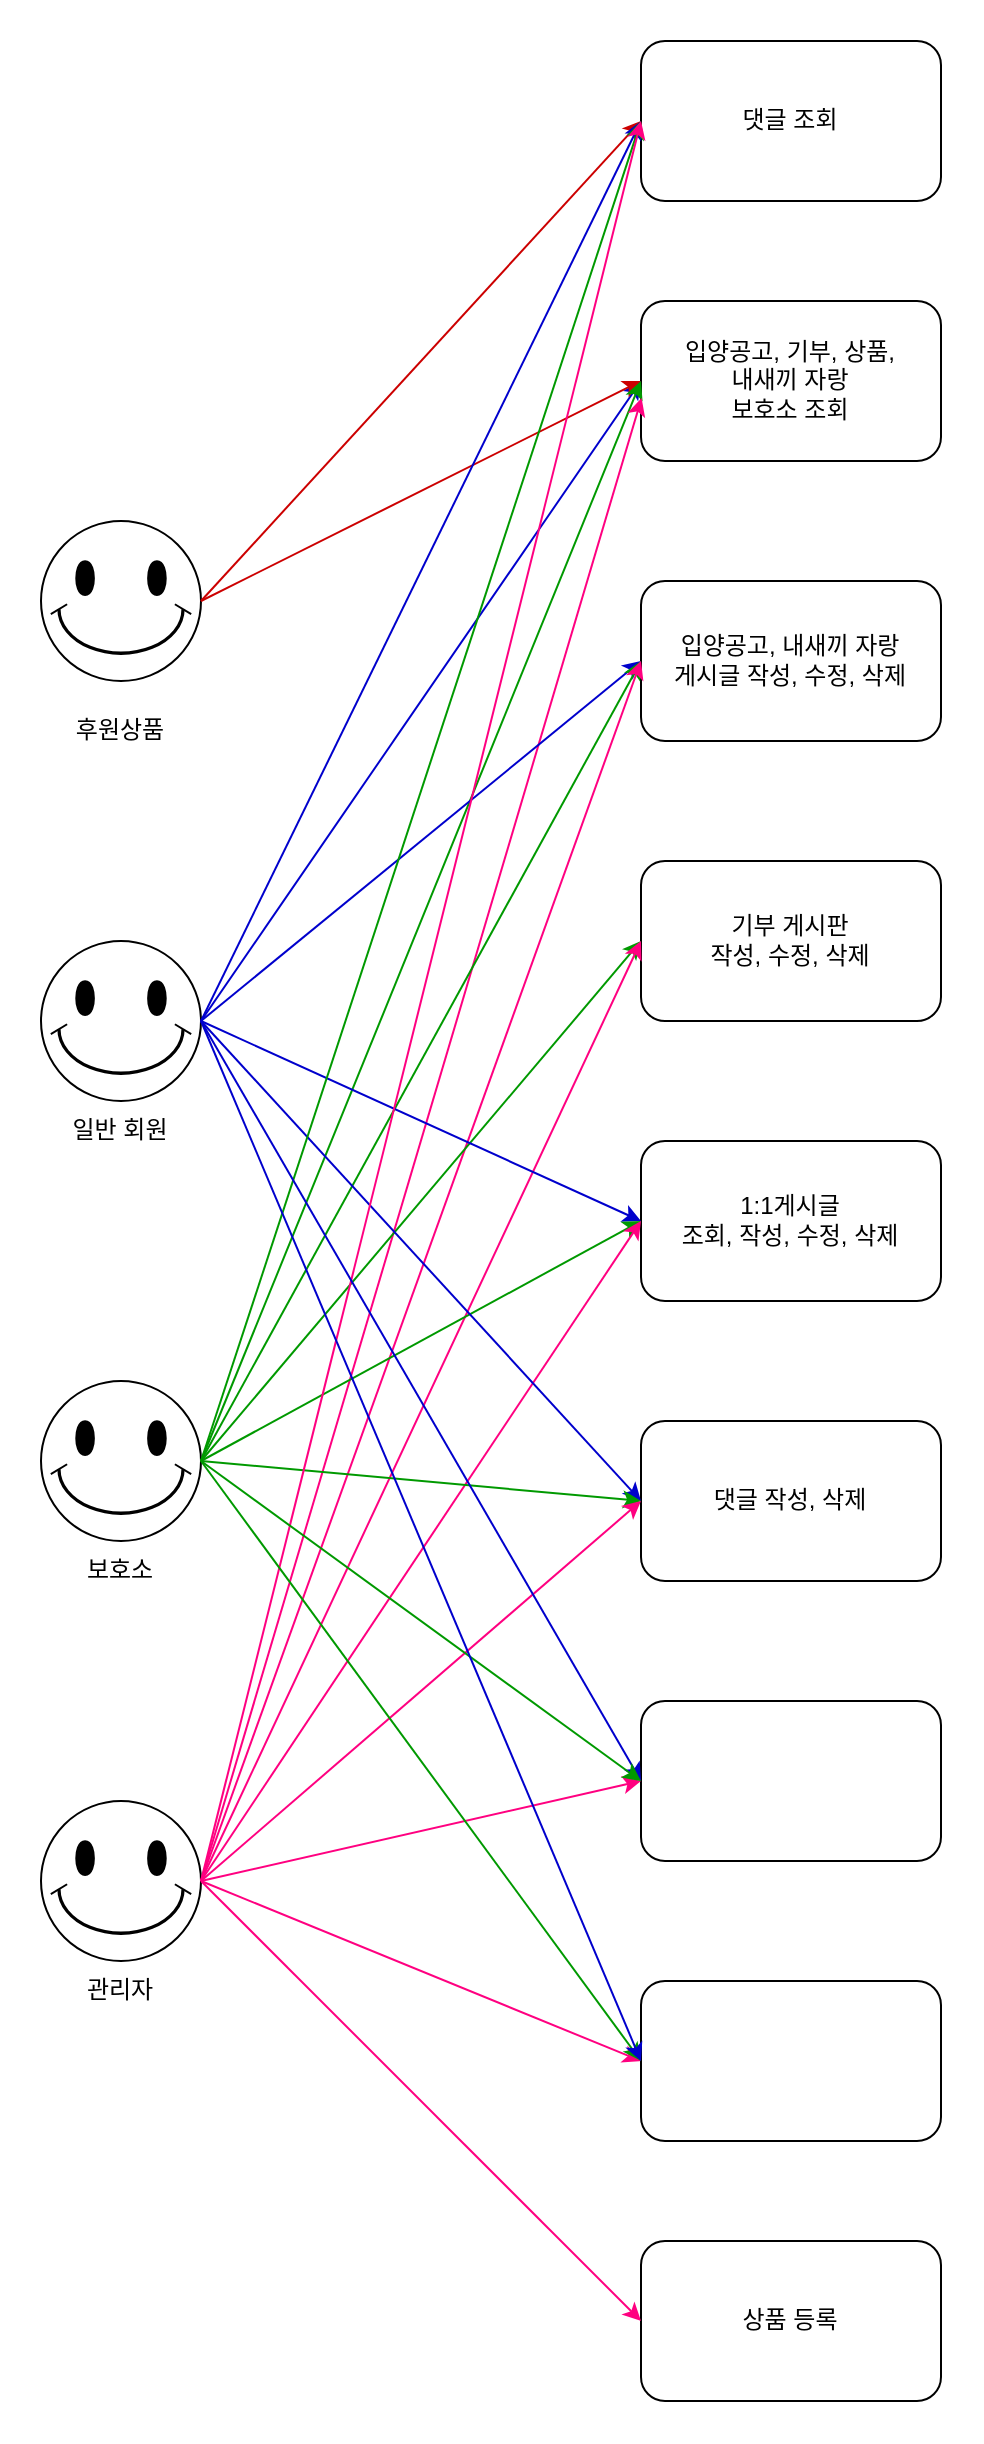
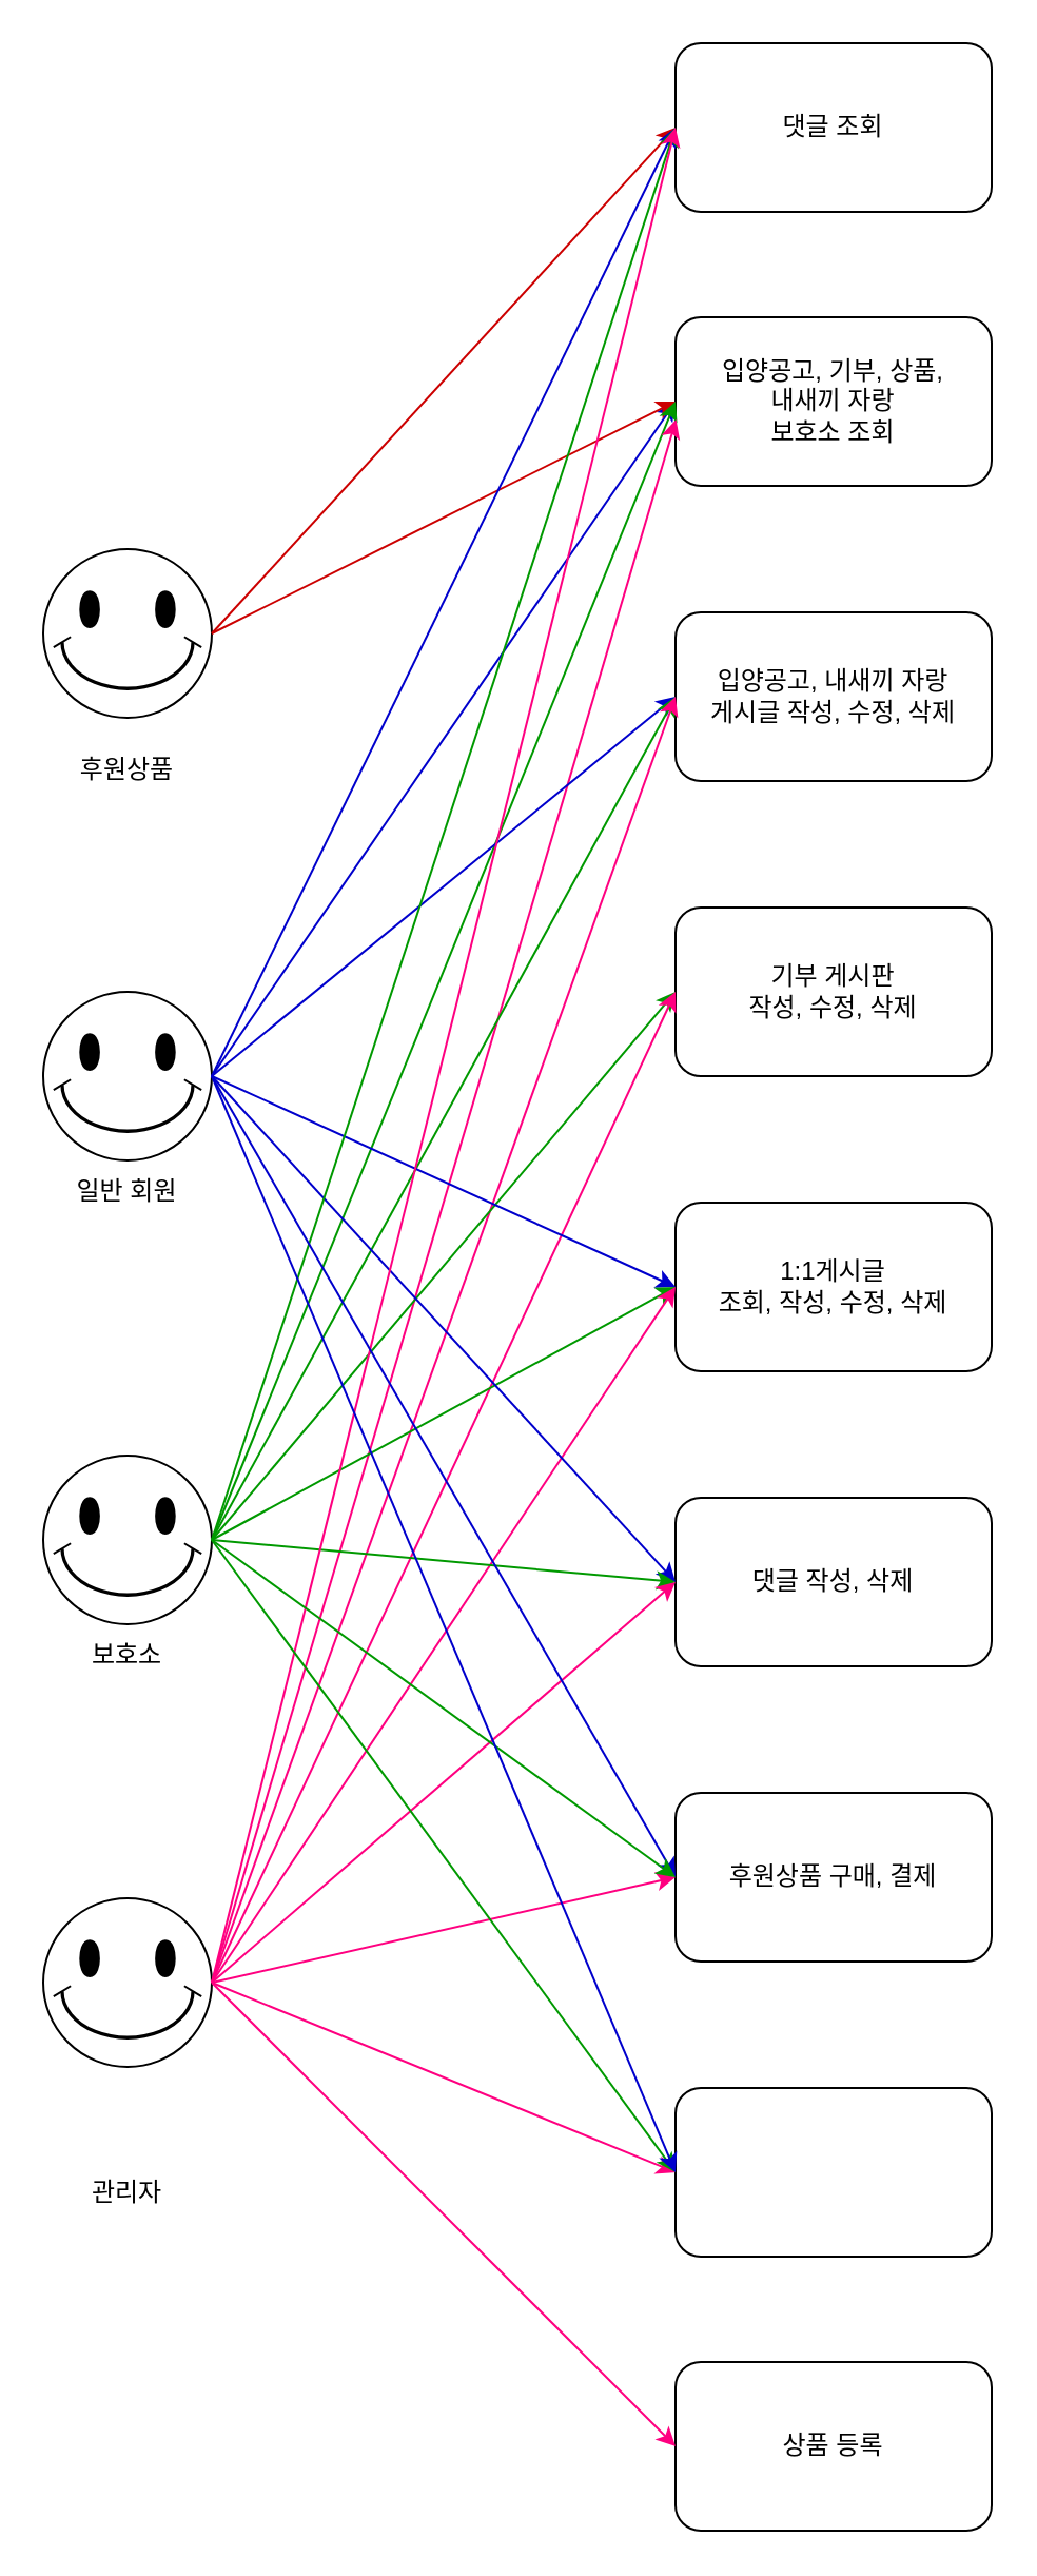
  <mxCell id="0" />
  <mxCell id="1" parent="0" />
  <mxCell id="2" value="" style="verticalLabelPosition=bottom;verticalAlign=top;html=1;shape=mxgraph.basic.smiley" vertex="1" parent="1"><mxGeometry x="20" y="260" width="80" height="80" as="geometry" /></mxCell>
  <mxCell id="3" value="" style="rounded=1;whiteSpace=wrap;html=1;" vertex="1" parent="1"><mxGeometry x="320" y="150" width="150" height="80" as="geometry" /></mxCell>
  <mxCell id="4" value="후원상품" style="text;html=1;strokeColor=none;fillColor=none;align=center;verticalAlign=middle;whiteSpace=wrap;rounded=0;" vertex="1" parent="1"><mxGeometry x="30" y="350" width="60" height="30" as="geometry" /></mxCell>
  <mxCell id="5" value="" style="verticalLabelPosition=bottom;verticalAlign=top;html=1;shape=mxgraph.basic.smiley" vertex="1" parent="1"><mxGeometry x="20" y="470" width="80" height="80" as="geometry" /></mxCell>
  <mxCell id="6" value="일반 회원" style="text;html=1;strokeColor=none;fillColor=none;align=center;verticalAlign=middle;whiteSpace=wrap;rounded=0;" vertex="1" parent="1"><mxGeometry x="30" y="550" width="60" height="30" as="geometry" /></mxCell>
  <mxCell id="7" value="" style="verticalLabelPosition=bottom;verticalAlign=top;html=1;shape=mxgraph.basic.smiley" vertex="1" parent="1"><mxGeometry x="20" y="690" width="80" height="80" as="geometry" /></mxCell>
  <mxCell id="8" value="보호소" style="text;html=1;strokeColor=none;fillColor=none;align=center;verticalAlign=middle;whiteSpace=wrap;rounded=0;" vertex="1" parent="1"><mxGeometry x="30" y="770" width="60" height="30" as="geometry" /></mxCell>
  <mxCell id="9" value="" style="verticalLabelPosition=bottom;verticalAlign=top;html=1;shape=mxgraph.basic.smiley" vertex="1" parent="1"><mxGeometry x="20" y="900" width="80" height="80" as="geometry" /></mxCell>
- <mxCell id="10" value="관리자" style="text;html=1;strokeColor=none;fillColor=none;align=center;verticalAlign=middle;whiteSpace=wrap;rounded=0;" vertex="1" parent="1"><mxGeometry x="30" y="980" width="60" height="30" as="geometry" /></mxCell>
+ <mxCell id="10" value="관리자" style="text;html=1;strokeColor=none;fillColor=none;align=center;verticalAlign=middle;whiteSpace=wrap;rounded=0;" vertex="1" parent="1"><mxGeometry x="30" y="1025" width="60" height="30" as="geometry" /></mxCell>
  <mxCell id="11" value="입양공고, 기부, 상품, 내새끼 자랑&lt;br&gt;보호소 조회" style="text;html=1;strokeColor=none;fillColor=none;align=center;verticalAlign=middle;whiteSpace=wrap;rounded=0;" vertex="1" parent="1"><mxGeometry x="340" y="160" width="110" height="60" as="geometry" /></mxCell>
  <mxCell id="12" value="" style="rounded=1;whiteSpace=wrap;html=1;" vertex="1" parent="1"><mxGeometry x="320" y="290" width="150" height="80" as="geometry" /></mxCell>
  <mxCell id="13" value="입양공고, 내새끼 자랑&lt;br&gt;게시글 작성, 수정, 삭제" style="text;html=1;strokeColor=none;fillColor=none;align=center;verticalAlign=middle;whiteSpace=wrap;rounded=0;" vertex="1" parent="1"><mxGeometry x="330" y="300" width="130" height="60" as="geometry" /></mxCell>
  <mxCell id="14" value="" style="rounded=1;whiteSpace=wrap;html=1;" vertex="1" parent="1"><mxGeometry x="320" y="430" width="150" height="80" as="geometry" /></mxCell>
  <mxCell id="15" value="기부 게시판 &lt;br&gt;작성, 수정, 삭제" style="text;html=1;strokeColor=none;fillColor=none;align=center;verticalAlign=middle;whiteSpace=wrap;rounded=0;" vertex="1" parent="1"><mxGeometry x="330" y="440" width="130" height="60" as="geometry" /></mxCell>
  <mxCell id="16" value="" style="rounded=1;whiteSpace=wrap;html=1;" vertex="1" parent="1"><mxGeometry x="320" y="990" width="150" height="80" as="geometry" /></mxCell>
  <mxCell id="17" value="" style="rounded=1;whiteSpace=wrap;html=1;" vertex="1" parent="1"><mxGeometry x="320" y="850" width="150" height="80" as="geometry" /></mxCell>
+ <mxCell id="18" value="후원상품 구매, 결제" style="text;html=1;strokeColor=none;fillColor=none;align=center;verticalAlign=middle;whiteSpace=wrap;rounded=0;" vertex="1" parent="1"><mxGeometry x="330" y="860" width="130" height="60" as="geometry" /></mxCell>
  <mxCell id="19" value="" style="rounded=1;whiteSpace=wrap;html=1;" vertex="1" parent="1"><mxGeometry x="320" y="570" width="150" height="80" as="geometry" /></mxCell>
  <mxCell id="20" value="1:1게시글&lt;br&gt;조회, 작성, 수정, 삭제" style="text;html=1;strokeColor=none;fillColor=none;align=center;verticalAlign=middle;whiteSpace=wrap;rounded=0;" vertex="1" parent="1"><mxGeometry x="330" y="580" width="130" height="60" as="geometry" /></mxCell>
  <mxCell id="21" value="" style="rounded=1;whiteSpace=wrap;html=1;" vertex="1" parent="1"><mxGeometry x="320" y="710" width="150" height="80" as="geometry" /></mxCell>
  <mxCell id="22" value="댓글 작성, 삭제" style="text;html=1;strokeColor=none;fillColor=none;align=center;verticalAlign=middle;whiteSpace=wrap;rounded=0;" vertex="1" parent="1"><mxGeometry x="330" y="720" width="130" height="60" as="geometry" /></mxCell>
  <mxCell id="23" value="" style="endArrow=classic;html=1;rounded=0;exitX=1;exitY=0.5;exitDx=0;exitDy=0;exitPerimeter=0;entryX=0;entryY=0.5;entryDx=0;entryDy=0;strokeColor=#0000CC;" edge="1" parent="1" source="5" target="3"><mxGeometry width="50" height="50" relative="1" as="geometry"><mxPoint x="330" y="480" as="sourcePoint" /><mxPoint x="380" y="430" as="targetPoint" /></mxGeometry></mxCell>
  <mxCell id="24" value="" style="endArrow=classic;html=1;rounded=0;exitX=1;exitY=0.5;exitDx=0;exitDy=0;exitPerimeter=0;entryX=0;entryY=0.5;entryDx=0;entryDy=0;strokeColor=#CC0000;" edge="1" parent="1" source="2" target="3"><mxGeometry width="50" height="50" relative="1" as="geometry"><mxPoint x="330" y="480" as="sourcePoint" /><mxPoint x="380" y="430" as="targetPoint" /></mxGeometry></mxCell>
  <mxCell id="25" value="" style="endArrow=classic;html=1;rounded=0;exitX=1;exitY=0.5;exitDx=0;exitDy=0;exitPerimeter=0;entryX=0;entryY=0.5;entryDx=0;entryDy=0;strokeColor=#009900;" edge="1" parent="1" source="7" target="3"><mxGeometry width="50" height="50" relative="1" as="geometry"><mxPoint x="330" y="480" as="sourcePoint" /><mxPoint x="380" y="430" as="targetPoint" /></mxGeometry></mxCell>
  <mxCell id="26" value="" style="endArrow=classic;html=1;rounded=0;entryX=0.002;entryY=0.606;entryDx=0;entryDy=0;entryPerimeter=0;exitX=1;exitY=0.5;exitDx=0;exitDy=0;exitPerimeter=0;strokeColor=#FF0080;" edge="1" parent="1" source="9" target="3"><mxGeometry width="50" height="50" relative="1" as="geometry"><mxPoint x="330" as="sourcePoint" y="370" /><mxPoint x="380" y="320" as="targetPoint" /></mxGeometry></mxCell>
  <mxCell id="27" value="" style="endArrow=classic;html=1;rounded=0;exitX=1;exitY=0.5;exitDx=0;exitDy=0;exitPerimeter=0;entryX=0;entryY=0.5;entryDx=0;entryDy=0;strokeColor=#0000CC;" edge="1" parent="1" source="5" target="12"><mxGeometry width="50" height="50" relative="1" as="geometry"><mxPoint x="330" y="580" as="sourcePoint" /><mxPoint x="380" y="530" as="targetPoint" /></mxGeometry></mxCell>
  <mxCell id="28" value="" style="endArrow=classic;html=1;rounded=0;exitX=1;exitY=0.5;exitDx=0;exitDy=0;exitPerimeter=0;entryX=0;entryY=0.5;entryDx=0;entryDy=0;strokeColor=#009900;" edge="1" parent="1" source="7" target="12"><mxGeometry width="50" height="50" relative="1" as="geometry"><mxPoint x="330" y="580" as="sourcePoint" /><mxPoint x="380" y="530" as="targetPoint" /></mxGeometry></mxCell>
  <mxCell id="29" value="" style="endArrow=classic;html=1;rounded=0;exitX=1;exitY=0.5;exitDx=0;exitDy=0;exitPerimeter=0;entryX=0;entryY=0.5;entryDx=0;entryDy=0;strokeColor=#FF0080;" edge="1" parent="1" source="9" target="12"><mxGeometry width="50" height="50" relative="1" as="geometry"><mxPoint x="330" y="580" as="sourcePoint" /><mxPoint x="380" y="530" as="targetPoint" /></mxGeometry></mxCell>
  <mxCell id="30" value="" style="endArrow=classic;html=1;rounded=0;exitX=1;exitY=0.5;exitDx=0;exitDy=0;exitPerimeter=0;entryX=0;entryY=0.5;entryDx=0;entryDy=0;strokeColor=#009900;" edge="1" parent="1" source="7" target="14"><mxGeometry width="50" height="50" relative="1" as="geometry"><mxPoint x="330" y="690" as="sourcePoint" /><mxPoint x="380" y="640" as="targetPoint" /></mxGeometry></mxCell>
  <mxCell id="31" value="" style="endArrow=classic;html=1;rounded=0;exitX=1;exitY=0.5;exitDx=0;exitDy=0;exitPerimeter=0;entryX=0;entryY=0.5;entryDx=0;entryDy=0;strokeColor=#FF0080;" edge="1" parent="1" source="9" target="14"><mxGeometry width="50" height="50" relative="1" as="geometry"><mxPoint x="330" y="690" as="sourcePoint" /><mxPoint x="380" y="640" as="targetPoint" /></mxGeometry></mxCell>
  <mxCell id="32" value="" style="endArrow=classic;html=1;rounded=0;exitX=1;exitY=0.5;exitDx=0;exitDy=0;exitPerimeter=0;entryX=0;entryY=0.5;entryDx=0;entryDy=0;strokeColor=#0000CC;" edge="1" parent="1" source="5" target="19"><mxGeometry width="50" height="50" relative="1" as="geometry"><mxPoint x="330" y="690" as="sourcePoint" /><mxPoint x="380" y="640" as="targetPoint" /></mxGeometry></mxCell>
  <mxCell id="33" value="" style="endArrow=classic;html=1;rounded=0;exitX=1;exitY=0.5;exitDx=0;exitDy=0;exitPerimeter=0;entryX=0;entryY=0.5;entryDx=0;entryDy=0;strokeColor=#009900;" edge="1" parent="1" source="7" target="19"><mxGeometry width="50" height="50" relative="1" as="geometry"><mxPoint x="330" y="690" as="sourcePoint" /><mxPoint x="380" y="640" as="targetPoint" /></mxGeometry></mxCell>
  <mxCell id="34" value="" style="endArrow=classic;html=1;rounded=0;exitX=1;exitY=0.5;exitDx=0;exitDy=0;exitPerimeter=0;entryX=0;entryY=0.5;entryDx=0;entryDy=0;strokeColor=#FF0080;" edge="1" parent="1" source="9" target="19"><mxGeometry width="50" height="50" relative="1" as="geometry"><mxPoint x="330" y="690" as="sourcePoint" /><mxPoint x="380" y="640" as="targetPoint" /></mxGeometry></mxCell>
  <mxCell id="35" value="" style="endArrow=classic;html=1;rounded=0;exitX=1;exitY=0.5;exitDx=0;exitDy=0;exitPerimeter=0;entryX=0;entryY=0.5;entryDx=0;entryDy=0;strokeColor=#0000CC;" edge="1" parent="1" source="5" target="21"><mxGeometry width="50" height="50" relative="1" as="geometry"><mxPoint x="330" y="690" as="sourcePoint" /><mxPoint x="380" y="640" as="targetPoint" /></mxGeometry></mxCell>
  <mxCell id="36" value="" style="endArrow=classic;html=1;rounded=0;exitX=1;exitY=0.5;exitDx=0;exitDy=0;exitPerimeter=0;entryX=0;entryY=0.5;entryDx=0;entryDy=0;strokeColor=#009900;" edge="1" parent="1" source="7" target="21"><mxGeometry width="50" height="50" relative="1" as="geometry"><mxPoint x="330" y="690" as="sourcePoint" /><mxPoint x="380" y="640" as="targetPoint" /></mxGeometry></mxCell>
  <mxCell id="37" value="" style="endArrow=classic;html=1;rounded=0;exitX=1;exitY=0.5;exitDx=0;exitDy=0;exitPerimeter=0;entryX=0;entryY=0.5;entryDx=0;entryDy=0;strokeColor=#FF0080;" edge="1" parent="1" source="9" target="17"><mxGeometry width="50" height="50" relative="1" as="geometry"><mxPoint x="330" y="690" as="sourcePoint" /><mxPoint x="380" y="640" as="targetPoint" /></mxGeometry></mxCell>
  <mxCell id="38" value="" style="rounded=1;whiteSpace=wrap;html=1;" vertex="1" parent="1"><mxGeometry x="320" y="20" width="150" height="80" as="geometry" /></mxCell>
  <mxCell id="39" value="댓글 조회" style="text;html=1;strokeColor=none;fillColor=none;align=center;verticalAlign=middle;whiteSpace=wrap;rounded=0;" vertex="1" parent="1"><mxGeometry x="330" y="30" width="130" height="60" as="geometry" /></mxCell>
  <mxCell id="40" value="" style="endArrow=classic;html=1;rounded=0;exitX=1;exitY=0.5;exitDx=0;exitDy=0;exitPerimeter=0;entryX=0;entryY=0.5;entryDx=0;entryDy=0;strokeColor=#CC0000;" edge="1" parent="1" source="2" target="38"><mxGeometry width="50" height="50" relative="1" as="geometry"><mxPoint x="330" y="220" as="sourcePoint" /><mxPoint x="380" y="170" as="targetPoint" /></mxGeometry></mxCell>
  <mxCell id="41" value="" style="endArrow=classic;html=1;rounded=0;exitX=1;exitY=0.5;exitDx=0;exitDy=0;exitPerimeter=0;entryX=0;entryY=0.5;entryDx=0;entryDy=0;strokeColor=#0000CC;" edge="1" parent="1" source="5" target="38"><mxGeometry width="50" height="50" relative="1" as="geometry"><mxPoint x="330" y="440" as="sourcePoint" /><mxPoint x="380" y="390" as="targetPoint" /></mxGeometry></mxCell>
  <mxCell id="42" value="" style="endArrow=classic;html=1;rounded=0;exitX=1;exitY=0.5;exitDx=0;exitDy=0;exitPerimeter=0;entryX=0;entryY=0.5;entryDx=0;entryDy=0;strokeColor=#009900;" edge="1" parent="1" source="7" target="38"><mxGeometry width="50" height="50" relative="1" as="geometry"><mxPoint x="330" y="670" as="sourcePoint" /><mxPoint x="380" y="620" as="targetPoint" /></mxGeometry></mxCell>
  <mxCell id="43" value="" style="endArrow=classic;html=1;rounded=0;entryX=0;entryY=0.5;entryDx=0;entryDy=0;exitX=1;exitY=0.5;exitDx=0;exitDy=0;exitPerimeter=0;strokeColor=#FF0080;" edge="1" parent="1" source="9" target="38"><mxGeometry width="50" height="50" relative="1" as="geometry"><mxPoint x="330" y="220" as="sourcePoint" /><mxPoint x="380" y="170" as="targetPoint" /></mxGeometry></mxCell>
  <mxCell id="44" value="" style="endArrow=classic;html=1;rounded=0;exitX=1;exitY=0.5;exitDx=0;exitDy=0;exitPerimeter=0;entryX=0;entryY=0.5;entryDx=0;entryDy=0;strokeColor=#FF0080;" edge="1" parent="1" source="9" target="21"><mxGeometry width="50" height="50" relative="1" as="geometry"><mxPoint x="330" y="780" as="sourcePoint" /><mxPoint x="380" y="730" as="targetPoint" /></mxGeometry></mxCell>
  <mxCell id="45" value="" style="endArrow=classic;html=1;rounded=0;exitX=1;exitY=0.5;exitDx=0;exitDy=0;exitPerimeter=0;entryX=0;entryY=0.5;entryDx=0;entryDy=0;strokeColor=#0000CC;" edge="1" parent="1" source="5" target="17"><mxGeometry width="50" height="50" relative="1" as="geometry"><mxPoint x="330" y="780" as="sourcePoint" /><mxPoint x="380" y="730" as="targetPoint" /></mxGeometry></mxCell>
  <mxCell id="46" value="" style="endArrow=classic;html=1;rounded=0;exitX=1;exitY=0.5;exitDx=0;exitDy=0;exitPerimeter=0;entryX=0;entryY=0.5;entryDx=0;entryDy=0;strokeColor=#009900;" edge="1" parent="1" source="7" target="17"><mxGeometry width="50" height="50" relative="1" as="geometry"><mxPoint x="330" y="780" as="sourcePoint" /><mxPoint x="380" y="730" as="targetPoint" /></mxGeometry></mxCell>
  <mxCell id="47" value="" style="endArrow=classic;html=1;rounded=0;exitX=1;exitY=0.5;exitDx=0;exitDy=0;exitPerimeter=0;entryX=0;entryY=0.5;entryDx=0;entryDy=0;strokeColor=#FF0080;" edge="1" parent="1" source="9" target="16"><mxGeometry width="50" height="50" relative="1" as="geometry"><mxPoint x="330" y="890" as="sourcePoint" /><mxPoint x="380" y="840" as="targetPoint" /></mxGeometry></mxCell>
  <mxCell id="48" value="" style="endArrow=classic;html=1;rounded=0;exitX=1;exitY=0.5;exitDx=0;exitDy=0;exitPerimeter=0;entryX=0;entryY=0.5;entryDx=0;entryDy=0;strokeColor=#009900;" edge="1" parent="1" source="7" target="16"><mxGeometry width="50" height="50" relative="1" as="geometry"><mxPoint x="330" y="890" as="sourcePoint" /><mxPoint x="380" y="840" as="targetPoint" /></mxGeometry></mxCell>
  <mxCell id="49" value="" style="endArrow=classic;html=1;rounded=0;exitX=1;exitY=0.5;exitDx=0;exitDy=0;exitPerimeter=0;entryX=0;entryY=0.5;entryDx=0;entryDy=0;strokeColor=#0000CC;" edge="1" parent="1" source="5" target="16"><mxGeometry width="50" height="50" relative="1" as="geometry"><mxPoint x="330" y="890" as="sourcePoint" /><mxPoint x="380" y="840" as="targetPoint" /></mxGeometry></mxCell>
  <mxCell id="50" value="" style="rounded=1;whiteSpace=wrap;html=1;" vertex="1" parent="1"><mxGeometry x="320" y="1120" width="150" height="80" as="geometry" /></mxCell>
  <mxCell id="51" value="상품 등록" style="text;html=1;strokeColor=none;fillColor=none;align=center;verticalAlign=middle;whiteSpace=wrap;rounded=0;" vertex="1" parent="1"><mxGeometry x="330" y="1130" width="130" height="60" as="geometry" /></mxCell>
  <mxCell id="52" value="" style="endArrow=classic;html=1;rounded=0;exitX=1;exitY=0.5;exitDx=0;exitDy=0;exitPerimeter=0;entryX=0;entryY=0.5;entryDx=0;entryDy=0;strokeColor=#FF0080;" edge="1" parent="1" source="9" target="50"><mxGeometry width="50" height="50" relative="1" as="geometry"><mxPoint x="330" y="1110" as="sourcePoint" /><mxPoint x="380" y="1060" as="targetPoint" /></mxGeometry></mxCell>
